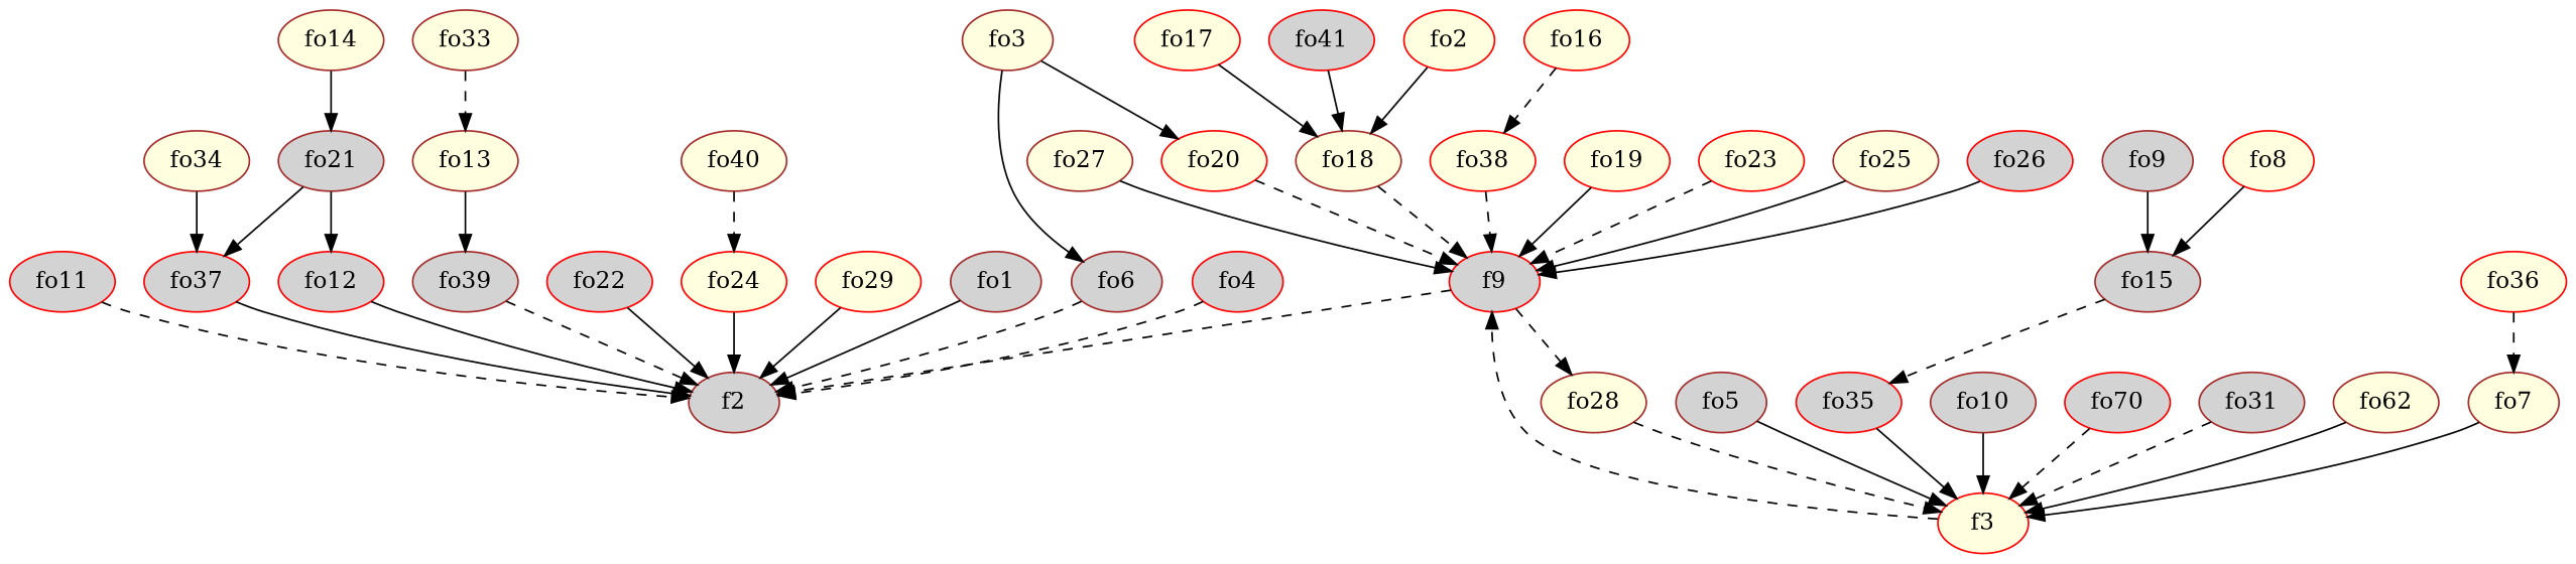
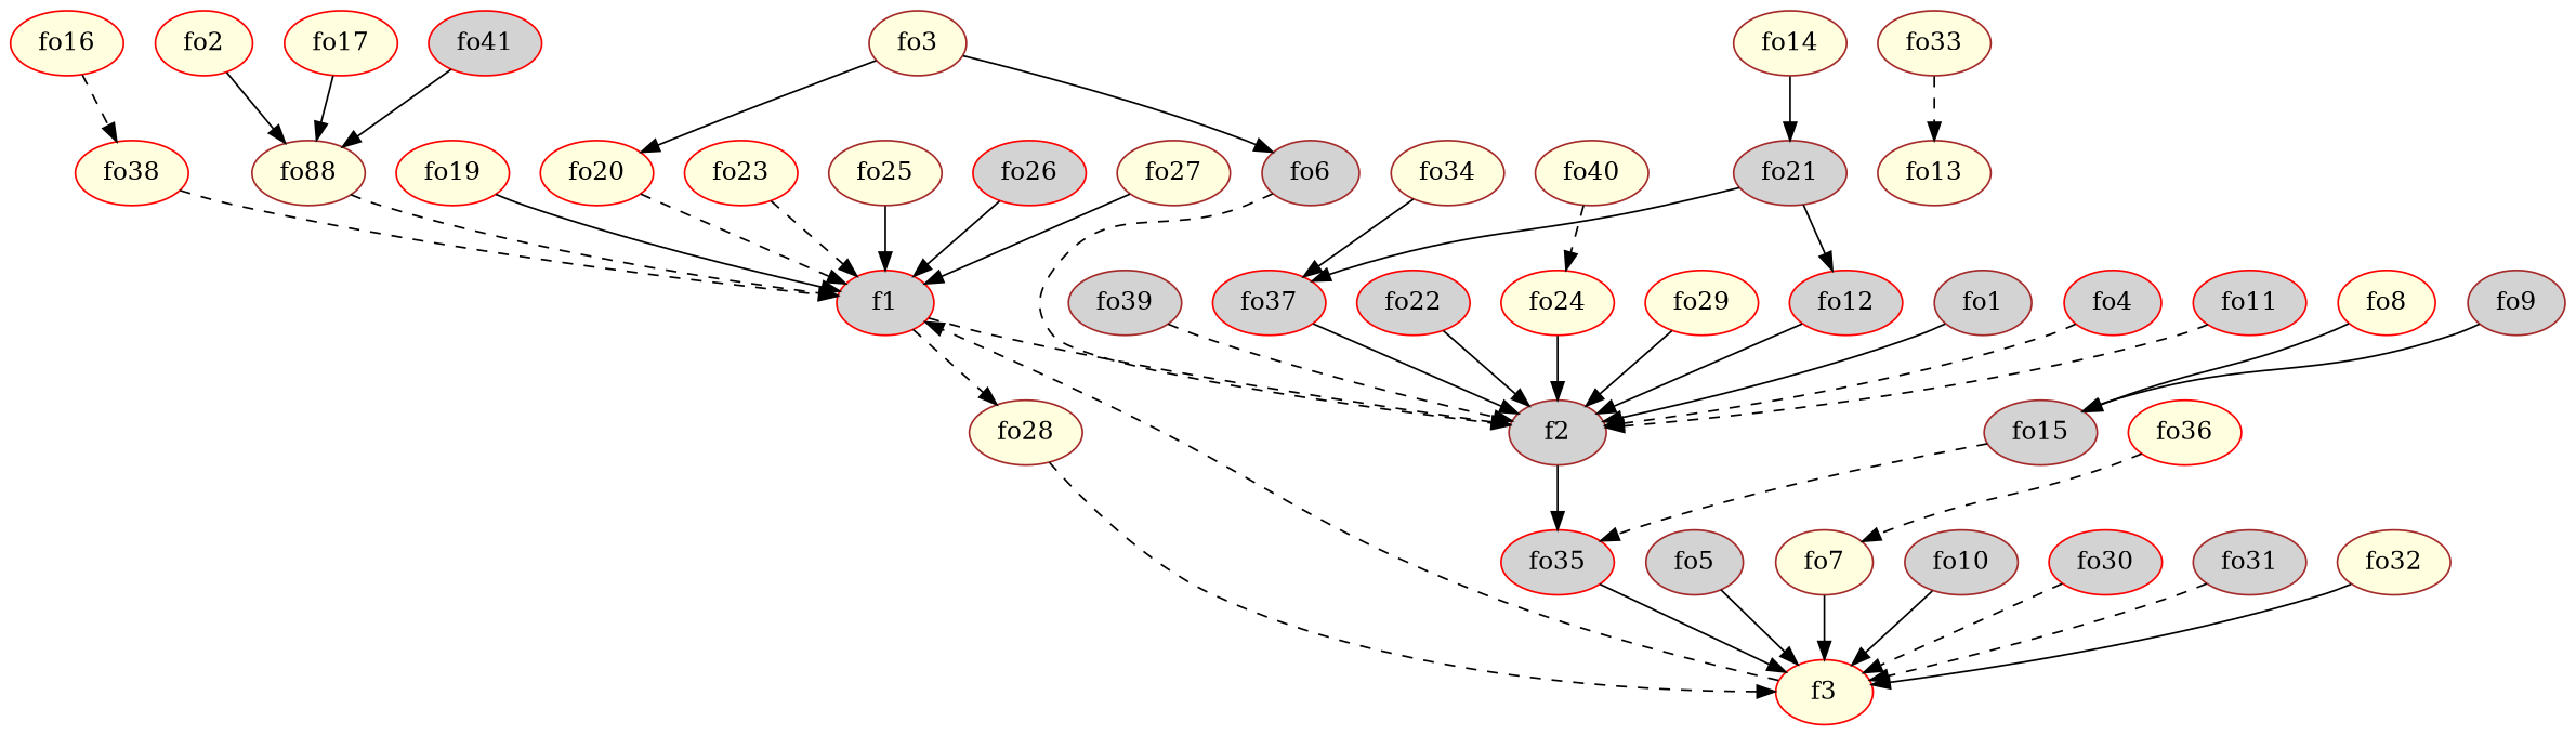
  strict digraph {
    node [color=red fillcolor=lightyellow style=filled]
    edge [style=solid weight=2]
-   f1 [fillcolor=lightgrey label=f9]
+   f1 [fillcolor=lightgrey]
    f2 [color=brown fillcolor=lightgrey]
    fo28 [color=brown]
    fo35 [fillcolor=lightgrey]
    f3
    fo1 [color=brown fillcolor=lightgrey]
-   fo18 [color=brown]
+   fo18 [color=brown label=fo88]
    fo2
    fo3 [color=brown]
    fo6 [color=brown fillcolor=lightgrey]
    fo20
    fo4 [fillcolor=lightgrey]
    fo5 [color=brown fillcolor=lightgrey]
    fo7 [color=brown]
    fo15 [color=brown fillcolor=lightgrey]
    fo8
    fo9 [color=brown fillcolor=lightgrey]
    fo10 [color=brown fillcolor=lightgrey]
    fo11 [fillcolor=lightgrey]
    fo12 [fillcolor=lightgrey]
    fo13 [color=brown]
    fo39 [color=brown fillcolor=lightgrey]
    fo14 [color=brown]
    fo21 [color=brown fillcolor=lightgrey]
    fo37 [fillcolor=lightgrey]
    fo16
    fo38
    fo17
    fo19
    fo22 [fillcolor=lightgrey]
    fo23
    fo24
    fo25 [color=brown]
    fo26 [fillcolor=lightgrey]
    fo27 [color=brown]
    fo29
-   fo30 [fillcolor=lightgrey label=fo70]
+   fo30 [fillcolor=lightgrey]
    fo31 [color=brown fillcolor=lightgrey]
-   fo32 [color=brown label=fo62]
+   fo32 [color=brown]
    fo33 [color=brown]
    fo34 [color=brown]
    fo36
    fo40 [color=brown]
    fo41 [fillcolor=lightgrey]
    f1 -> f2 [style=dashed]
    f1 -> fo28 [style=dashed]
+   f2 -> fo35
    fo28 -> f3 [style=dashed]
    fo35 -> f3
    f3 -> f1 [style=dashed]
    fo1 -> f2
    fo18 -> f1 [style=dashed]
    fo2 -> fo18
    fo3 -> fo6
    fo3 -> fo20
    fo6 -> f2 [style=dashed]
    fo20 -> f1 [style=dashed]
    fo4 -> f2 [style=dashed]
    fo5 -> f3
    fo7 -> f3
    fo15 -> fo35 [style=dashed]
    fo8 -> fo15
    fo9 -> fo15
    fo10 -> f3
    fo11 -> f2 [style=dashed]
    fo12 -> f2
-   fo13 -> fo39
    fo39 -> f2 [style=dashed]
    fo14 -> fo21
    fo21 -> fo12
    fo21 -> fo37
    fo37 -> f2
    fo16 -> fo38 [style=dashed]
    fo38 -> f1 [style=dashed]
    fo17 -> fo18
    fo19 -> f1
    fo22 -> f2
    fo23 -> f1 [style=dashed]
    fo24 -> f2
    fo25 -> f1
    fo26 -> f1
    fo27 -> f1
    fo29 -> f2
    fo30 -> f3 [style=dashed]
    fo31 -> f3 [style=dashed]
    fo32 -> f3
    fo33 -> fo13 [style=dashed]
    fo34 -> fo37
    fo36 -> fo7 [style=dashed]
    fo40 -> fo24 [style=dashed]
    fo41 -> fo18
  }
